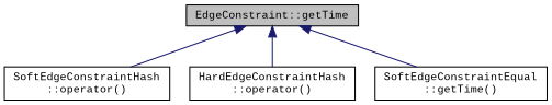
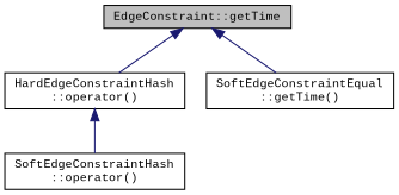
  digraph {
    fontname="Liberation Mono"
    rankdir=TB
    node [color=black fillcolor=white fontname="Liberation Mono" fontsize=10 shape=record style=filled]
    edge [color=midnightblue dir=back fontname="Liberation Mono" fontsize=10 labelfontname=Helvetica labelfontsize=10 style=solid]
    n1 [fillcolor=grey75 fontcolor=black height=0.2 label="EdgeConstraint::getTime" width=0.4]
    n2 [height=0.2 label="SoftEdgeConstraintHash\l::operator()" width=0.4]
    n3 [height=0.2 label="HardEdgeConstraintHash\l::operator()" width=0.4]
    n4 [height=0.2 label="SoftEdgeConstraintEqual\l::getTime()" width=0.4]
-   n1 -> n2
+   n3 -> n2
    n1 -> n3
    n1 -> n4
  }
